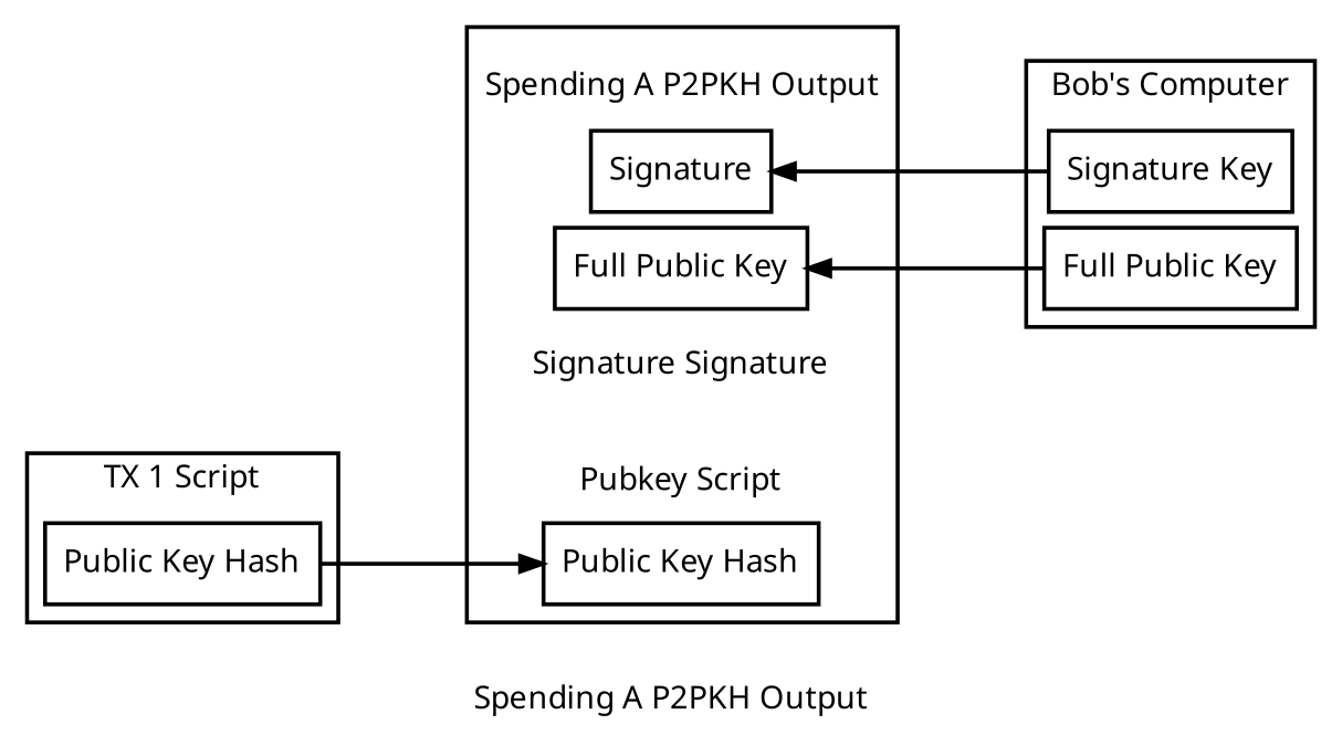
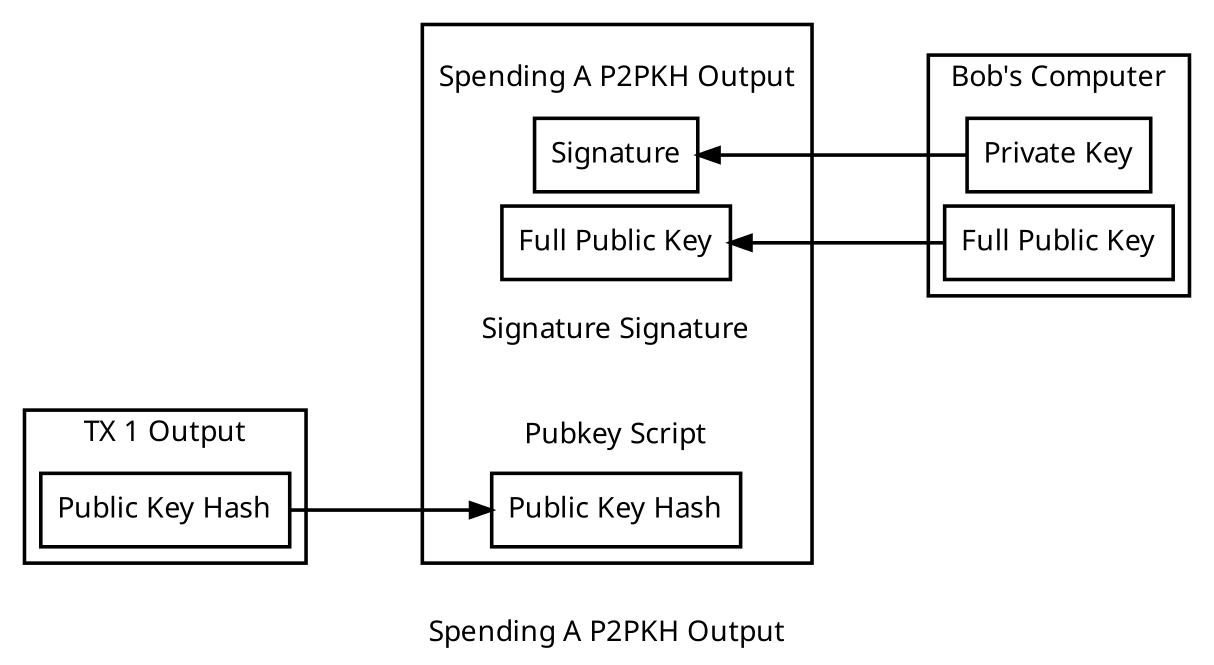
  digraph {
    fontname=Sans
    label=" \nSpending A P2PKH Output"
    nodesep=0.1
    penwidth=1.75
    rankdir=LR
    node [fontname=Sans penwidth=1.75 shape=box]
    edge [arrowhead=none arrowtail=normal dir=both fontname=Sans minlen=2 penwidth=1.75]
    n1 [label=Signature]
-   n2 [label="Signature Key"]
+   n2 [label="Private Key"]
    n3 [label="Full Public Key"]
    n4 [label="Full Public Key"]
    n5 [label="Signature Signature" shape=none]
    n6 [label=" \nPubkey Script" shape=none]
    n7 [label="Public Key Hash"]
    n8 [label="Public Key Hash"]
    subgraph sub_1 {
      n1
      n2
      n3
      n4
    }
    subgraph cluster_2 {
      n1
      n3
      n5
      n6
      n7
    }
    subgraph cluster_3 {
-     label="TX 1 Script"
+     label="TX 1 Output"
      n8
    }
    subgraph cluster_4 {
      label="Bob's Computer"
      n2
      n4
    }
    n1 -> n2 [style=axeed]
    n3 -> n4
    n8 -> n7 [arrowhead="" arrowtail="" dir=""]
  }
